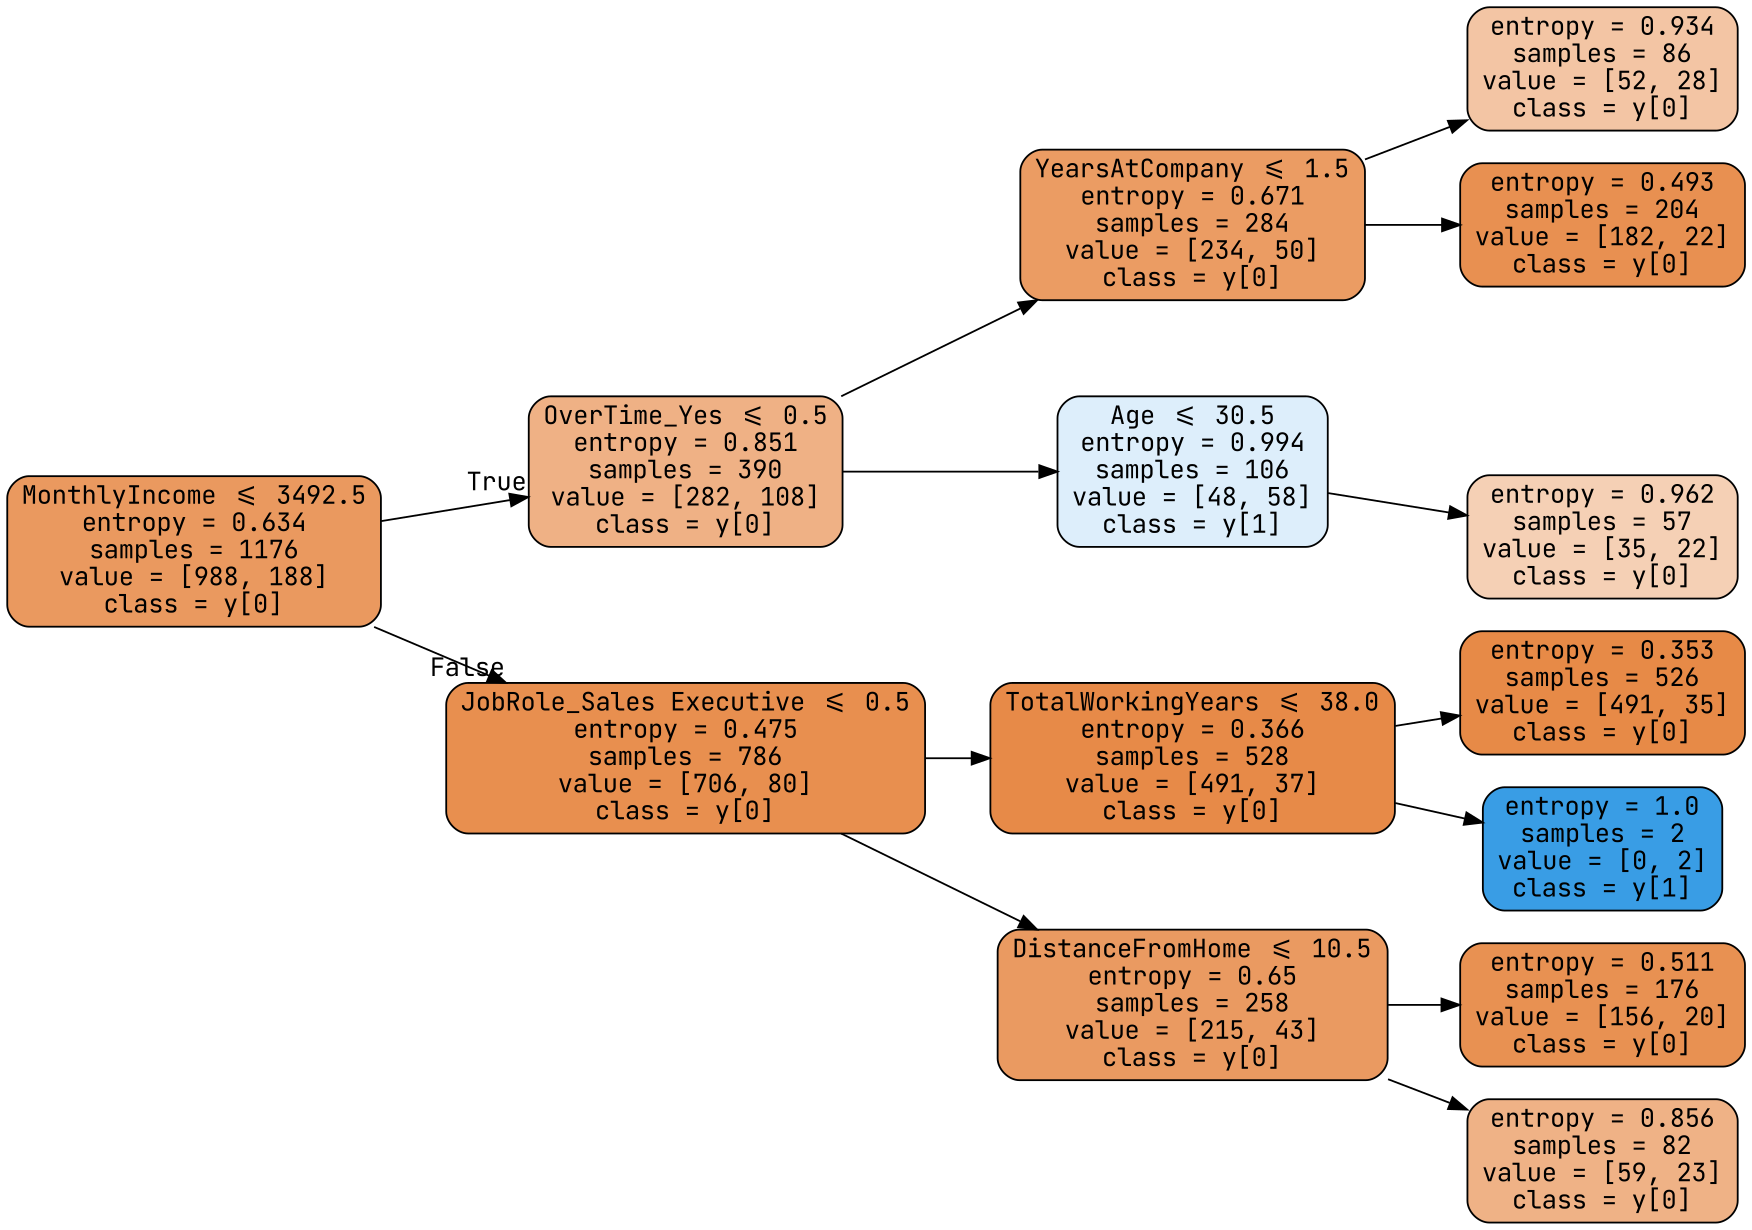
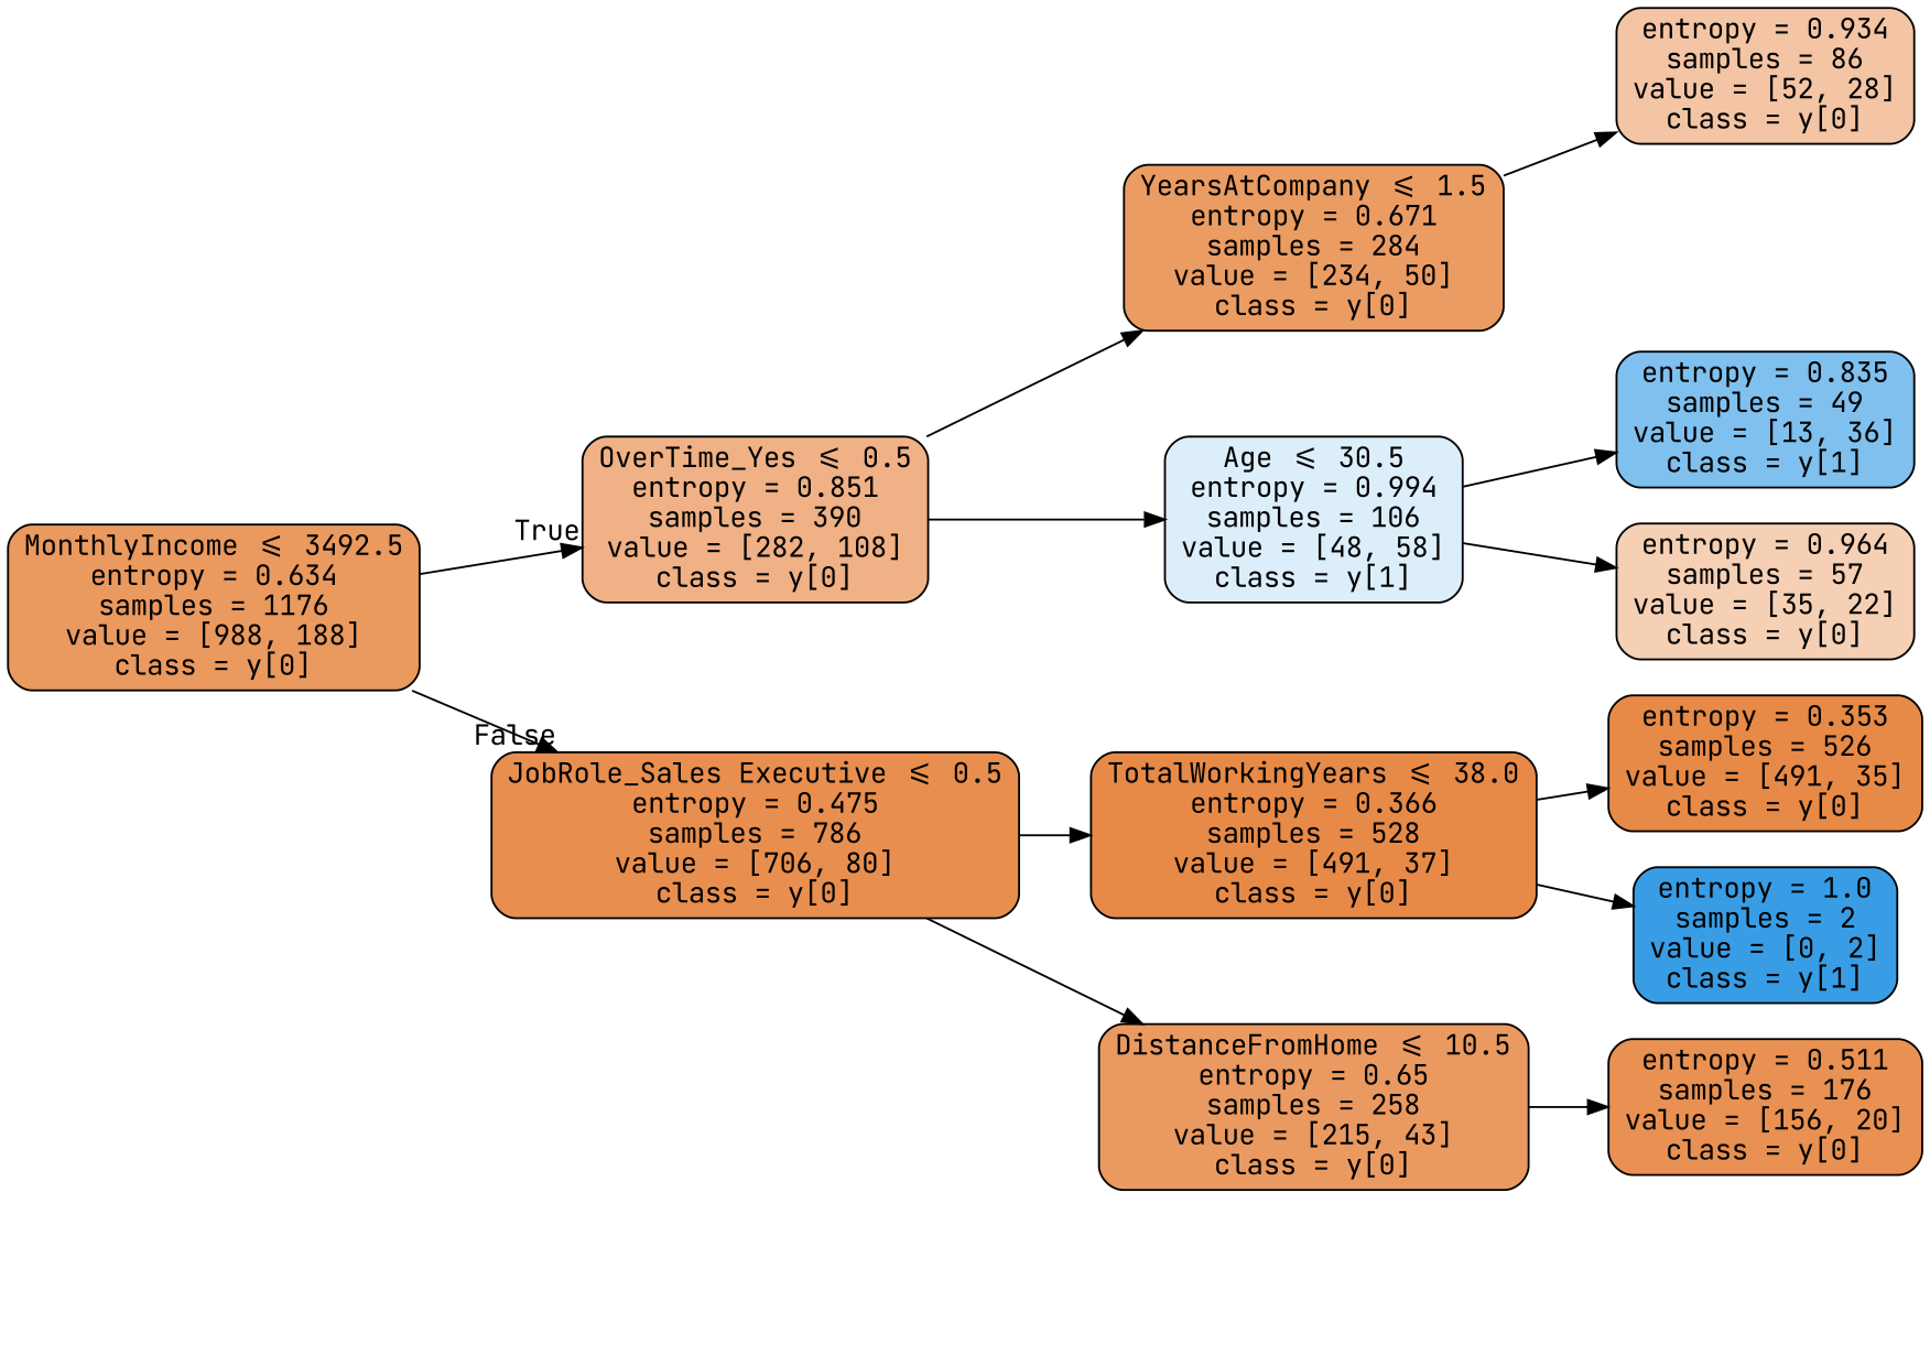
  digraph {
    fontname="JetBrains Mono"
    rankdir=LR
    node [color=black fontname="JetBrains Mono" shape=box style="filled, rounded"]
    edge [fontname="JetBrains Mono"]
    n1 [fillcolor="#ea995f" label="MonthlyIncome <= 3492.5\nentropy = 0.634\nsamples = 1176\nvalue = [988, 188]\nclass = y[0]"]
    n2 [fillcolor="#efb185" label="OverTime_Yes <= 0.5\nentropy = 0.851\nsamples = 390\nvalue = [282, 108]\nclass = y[0]"]
    n3 [fillcolor="#e88f4f" label="JobRole_Sales Executive <= 0.5\nentropy = 0.475\nsamples = 786\nvalue = [706, 80]\nclass = y[0]"]
    n4 [fillcolor="#eb9c63" label="YearsAtCompany <= 1.5\nentropy = 0.671\nsamples = 284\nvalue = [234, 50]\nclass = y[0]"]
    n5 [fillcolor="#ddeefb" label="Age <= 30.5\nentropy = 0.994\nsamples = 106\nvalue = [48, 58]\nclass = y[1]"]
    n6 [fillcolor="#e78a48" label="TotalWorkingYears <= 38.0\nentropy = 0.366\nsamples = 528\nvalue = [491, 37]\nclass = y[0]"]
    n7 [fillcolor="#ea9a61" label="DistanceFromHome <= 10.5\nentropy = 0.65\nsamples = 258\nvalue = [215, 43]\nclass = y[0]"]
    n8 [fillcolor="#f3c5a4" label="entropy = 0.934\nsamples = 86\nvalue = [52, 28]\nclass = y[0]"]
-   n9 [fillcolor="#e89051" label="entropy = 0.493\nsamples = 204\nvalue = [182, 22]\nclass = y[0]"]
-   n11 [fillcolor="#f5d0b5" label="entropy = 0.962\nsamples = 57\nvalue = [35, 22]\nclass = y[0]"]
+   n10 [fillcolor="#80c0ee" label="entropy = 0.835\nsamples = 49\nvalue = [13, 36]\nclass = y[1]"]
+   n11 [fillcolor="#f5d0b5" label="entropy = 0.964\nsamples = 57\nvalue = [35, 22]\nclass = y[0]"]
    n12 [fillcolor="#e78a47" label="entropy = 0.353\nsamples = 526\nvalue = [491, 35]\nclass = y[0]"]
    n13 [fillcolor="#399de5" label="entropy = 1.0\nsamples = 2\nvalue = [0, 2]\nclass = y[1]"]
    n14 [fillcolor="#e89152" label="entropy = 0.511\nsamples = 176\nvalue = [156, 20]\nclass = y[0]"]
-   n15 [fillcolor="#efb286" label="entropy = 0.856\nsamples = 82\nvalue = [59, 23]\nclass = y[0]"]
    n1 -> n2 [headlabel=True labelangle=45 labeldistance=2.5]
    n1 -> n3 [headlabel=False labelangle=-45 labeldistance=2.5]
    n2 -> n4
    n2 -> n5
    n3 -> n6
    n3 -> n7
    n4 -> n8
-   n4 -> n9
+   n5 -> n10
    n5 -> n11
    n6 -> n12
    n6 -> n13
    n7 -> n14
-   n7 -> n15
  }
